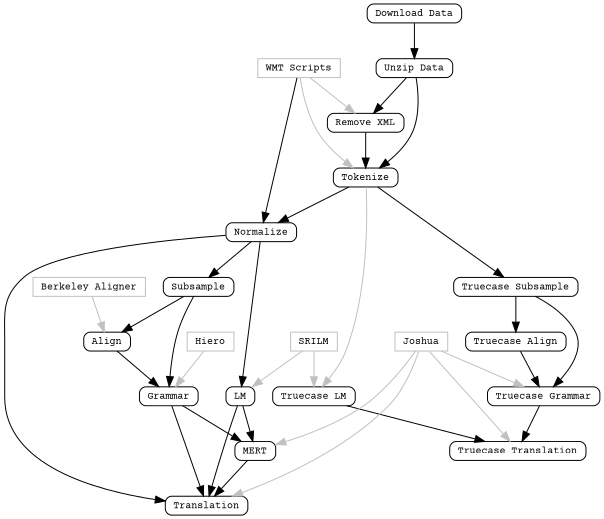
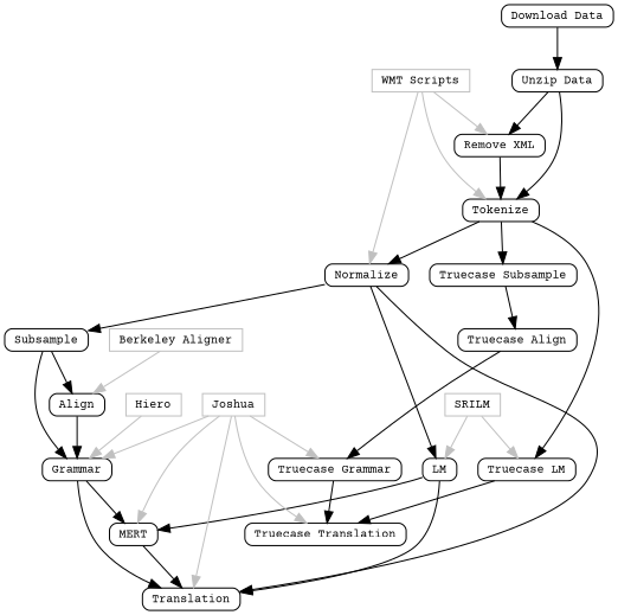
  digraph {
    fontname="Courier Prime"
    node [fontname="Courier Prime" fontsize=10 shape=box style=rounded textwidth=1]
    edge [fontname="Courier Prime"]
    n1 [color=grey height=0 label="WMT Scripts" style=solid width=0]
    n2 [height=0 label="Remove XML" width=0]
    Tokenize [height=0 width=0]
    Normalize [height=0 width=0]
    n5 [height=0 label="Truecase LM" width=0]
    n6 [height=0 label="Truecase Subsample" width=0]
    n7 [height=0 label=LM width=0]
    n8 [height=0 label=Translation width=0]
    Subsample [height=0 width=0]
    n10 [color=grey height=0 label=SRILM style=solid width=0]
    MERT [height=0 width=0]
    n12 [height=0 label="Truecase Translation" width=0]
    n13 [color=grey height=0 label="Berkeley Aligner" style=solid width=0]
    Align [height=0 width=0]
    Grammar [height=0 width=0]
    Hiero [color=grey height=0 style=solid width=0]
    Joshua [color=grey height=0 style=solid width=0]
    n18 [height=0 label="Truecase Grammar" width=0]
    n19 [height=0 label="Download Data" width=0]
    n20 [height=0 label="Unzip Data" width=0]
    n21 [height=0 label="Truecase Align" width=0]
    n1 -> n2 [color=grey]
    n1 -> Tokenize [color=grey]
-   n1 -> Normalize [color=black]
+   n1 -> Normalize [color=grey]
    n2 -> Tokenize
    Tokenize -> Normalize
-   Tokenize -> n5 [color=grey]
+   Tokenize -> n5
    Tokenize -> n6
    Normalize -> n7
    Normalize -> n8
    Normalize -> Subsample
    n5 -> n12
-   n6 -> n18
    n6 -> n21
    n7 -> n8
    n7 -> MERT
    Subsample -> Align
    Subsample -> Grammar
    n10 -> n5 [color=grey]
    n10 -> n7 [color=grey]
    MERT -> n8
    n13 -> Align [color=grey]
    Align -> Grammar
    Grammar -> n8
    Grammar -> MERT
    Hiero -> Grammar [color=grey]
    Joshua -> n8 [color=grey]
    Joshua -> MERT [color=grey]
    Joshua -> n12 [color=grey]
+   Joshua -> Grammar [color=grey]
    Joshua -> n18 [color=grey]
    n18 -> n12
    n19 -> n20
    n20 -> n2
    n20 -> Tokenize
    n21 -> n18
  }
